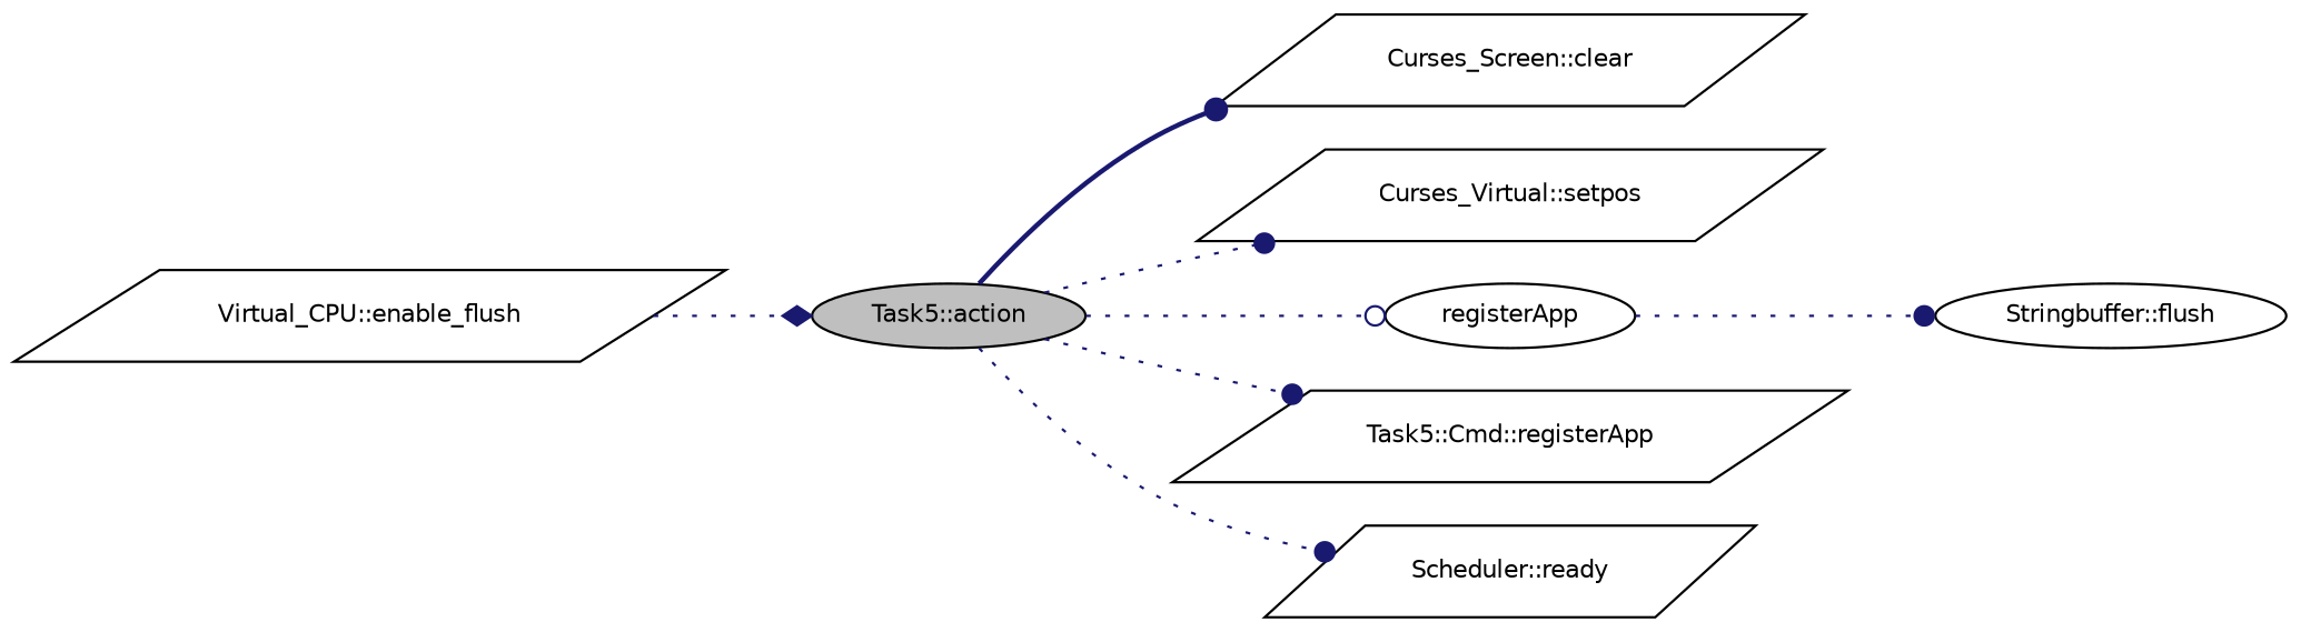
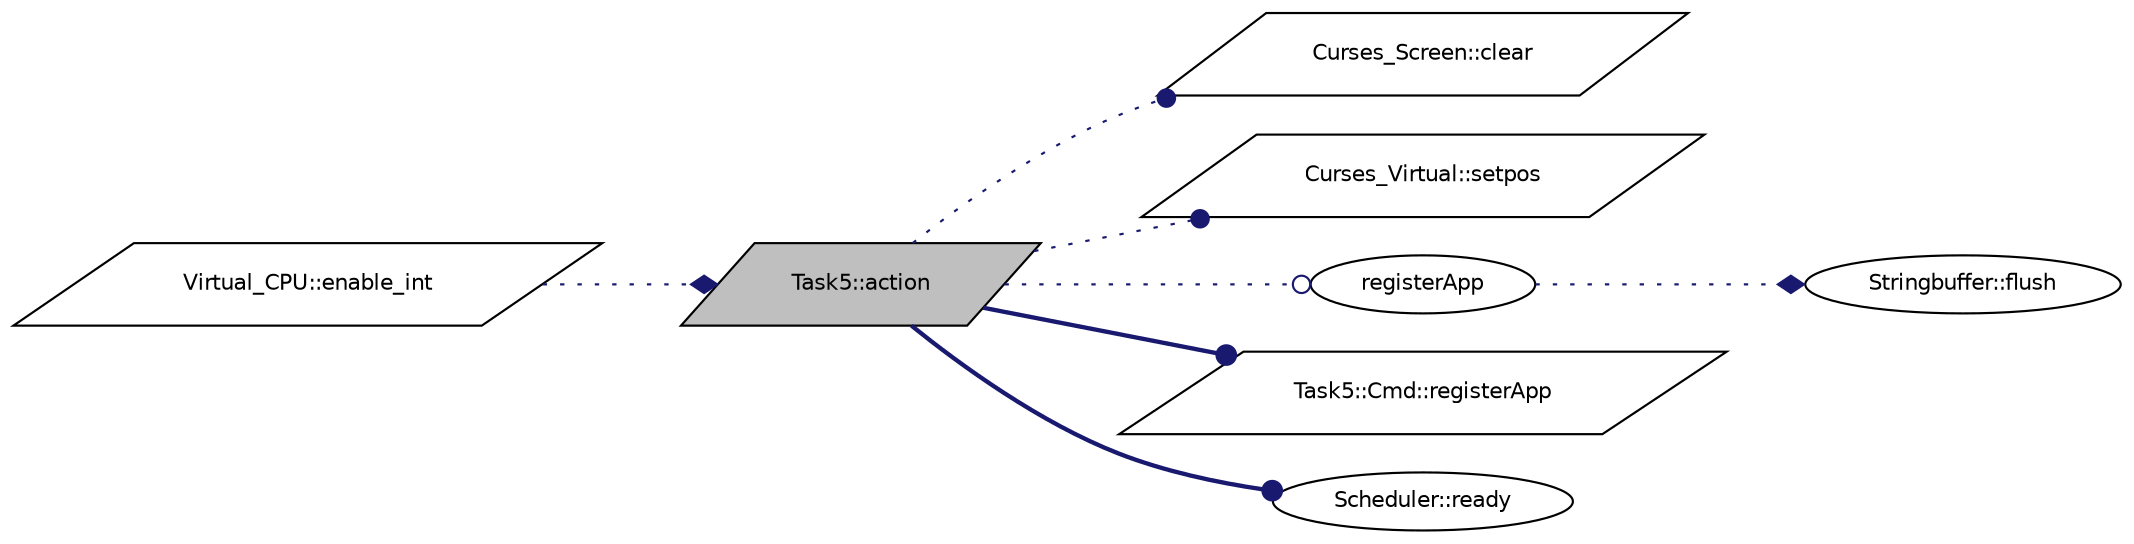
  digraph {
    rankdir=LR
    node [color=black fontname=Helvetica fontsize=10 shape=parallelogram]
    edge [arrowhead=dot color=midnightblue fontname=Helvetica fontsize=10 labelfontname=Helvetica labelfontsize=10 style=dotted]
-   n1 [fillcolor=grey75 fontcolor=black height=0.2 label="Task5::action" shape=ellipse style=filled width=0.4]
+   n1 [fillcolor=grey75 fontcolor=black height=0.2 label="Task5::action" style=filled width=0.4]
    n2 [height=0.2 label="Curses_Screen::clear" width=0.4]
    n3 [height=0.2 label="Curses_Virtual::setpos" width=0.4]
    n4 [height=0.2 label=registerApp shape=ellipse width=0.4]
    n5 [height=0.2 label="Task5::Cmd::registerApp" width=0.4]
-   n6 [height=0.2 label="Scheduler::ready" width=0.4]
+   n6 [height=0.2 label="Scheduler::ready" shape=ellipse width=0.4]
    n7 [height=0.2 label="Stringbuffer::flush" shape=ellipse width=0.4]
-   n8 [height=0.2 label="Virtual_CPU::enable_flush" width=0.4]
-   n1 -> n2 [style=bold]
+   n8 [height=0.2 label="Virtual_CPU::enable_int" width=0.4]
+   n1 -> n2
    n1 -> n3
    n1 -> n4 [arrowhead=odot]
-   n1 -> n5
-   n1 -> n6
-   n4 -> n7
+   n1 -> n5 [style=bold]
+   n1 -> n6 [style=bold]
+   n4 -> n7 [arrowhead=diamond]
    n8 -> n1 [arrowhead=diamond]
  }
